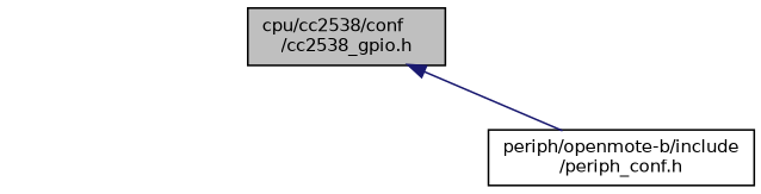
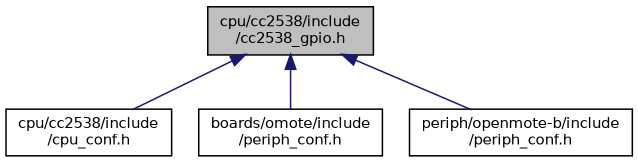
  digraph {
    node [color=black fillcolor=white fontname=Helvetica fontsize=10 shape=record style=filled]
    edge [color=midnightblue dir=back fontname=Helvetica fontsize=10 labelfontname=Helvetica labelfontsize=10 style=solid]
-   n1 [fillcolor=grey75 fontcolor=black height=0.2 label="cpu/cc2538/conf\l/cc2538_gpio.h" width=0.4]
+   n1 [fillcolor=grey75 fontcolor=black height=0.2 label="cpu/cc2538/include\l/cc2538_gpio.h" width=0.4]
+   n2 [height=0.2 label="cpu/cc2538/include\l/cpu_conf.h" width=0.4]
+   n3 [height=0.2 label="boards/omote/include\l/periph_conf.h" width=0.4]
    n4 [height=0.2 label="periph/openmote-b/include\l/periph_conf.h" width=0.4]
+   n1 -> n2
+   n1 -> n3
    n1 -> n4
  }
